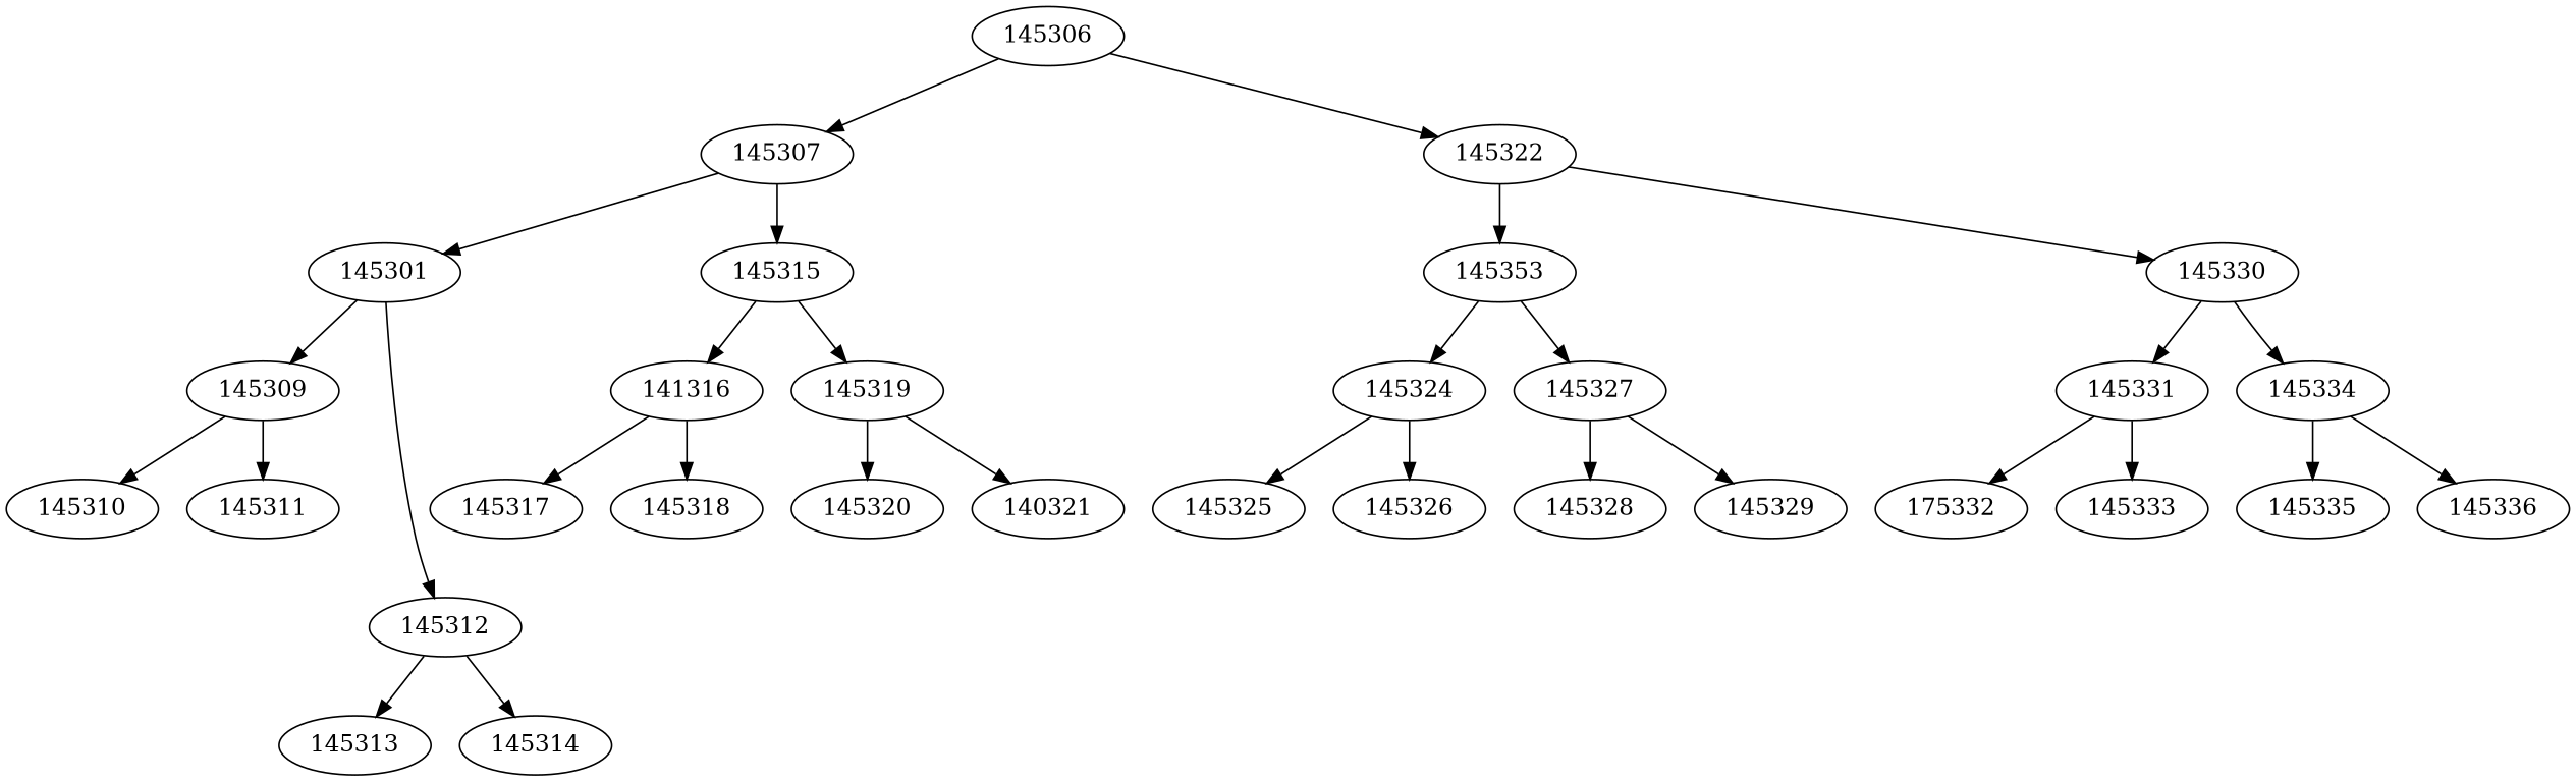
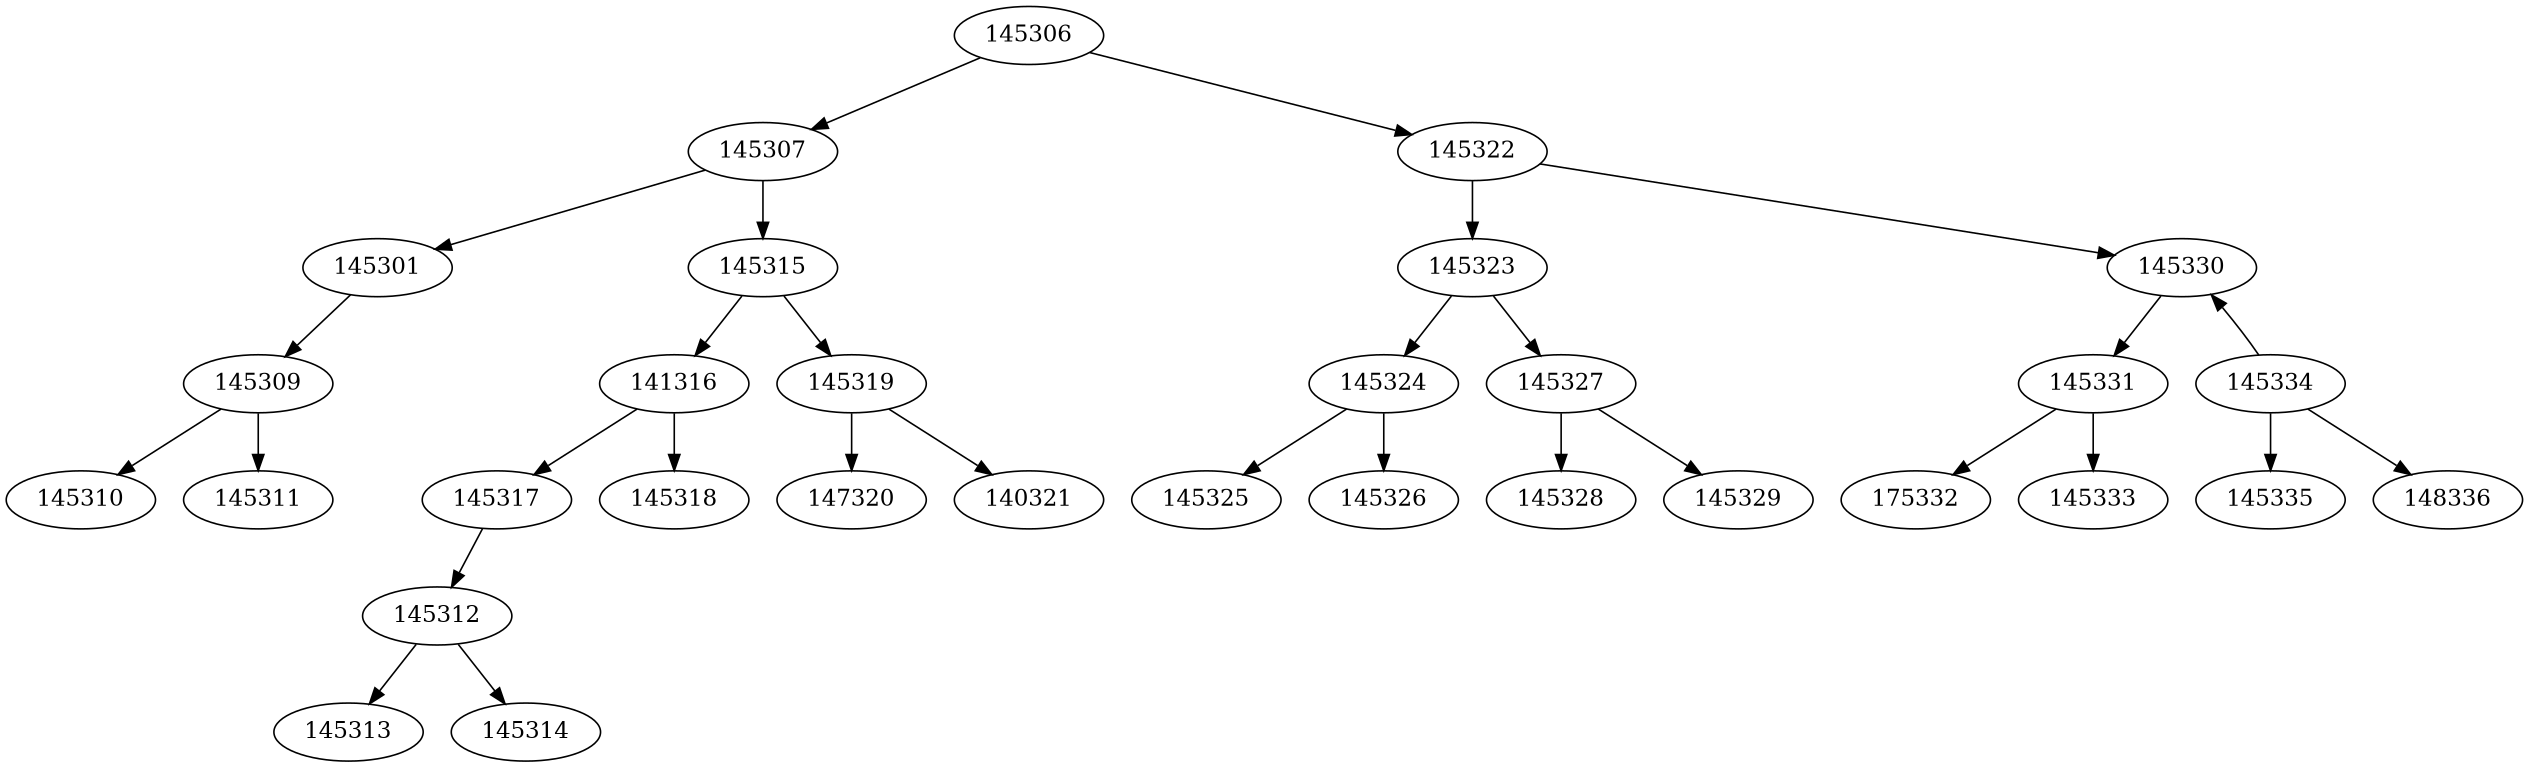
  digraph {
    145306
    145307
    145322
    n4 [label=145301]
    145315
-   145323 [label=145353]
+   145323
    145330
    145309
    145312
    n10 [label=141316]
    145319
    145310
    145311
    145313
    145314
    145317
    145318
-   145320
+   145320 [label=147320]
    n19 [label=140321]
    145324
    145327
    145331
    145334
    145325
    145326
    145328
    145329
    n28 [label=175332]
    145333
    145335
-   145336
+   145336 [label=148336]
    145306 -> 145307
    145306 -> 145322
    145307 -> n4
    145307 -> 145315
    145322 -> 145323
    145322 -> 145330
    n4 -> 145309
-   n4 -> 145312
+   145317 -> 145312
    145315 -> n10
    145315 -> 145319
    145323 -> 145324
    145323 -> 145327
    145330 -> 145331
-   145330 -> 145334
+   145334 -> 145330
    145309 -> 145310
    145309 -> 145311
    145312 -> 145313
    145312 -> 145314
    n10 -> 145317
    n10 -> 145318
    145319 -> 145320
    145319 -> n19
    145324 -> 145325
    145324 -> 145326
    145327 -> 145328
    145327 -> 145329
    145331 -> n28
    145331 -> 145333
    145334 -> 145335
    145334 -> 145336
  }
